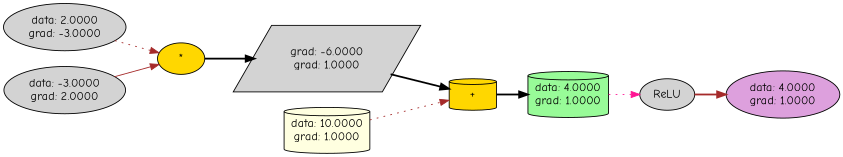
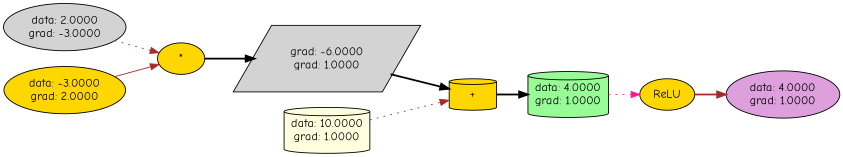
  strict digraph {
    fontname="Comic Neue"
    rankdir=LR
    node [fillcolor=lightgrey fontname="Comic Neue" shape=ellipse style=filled]
    edge [color=brown fontname="Comic Neue" style=bold]
    n1 [fillcolor=plum label="data: 4.0000\ngrad: 1.0000"]
-   n2 [label=ReLU]
+   n2 [fillcolor=gold label=ReLU]
    n3 [fillcolor=palegreen label="data: 4.0000\ngrad: 1.0000" shape=cylinder]
    n4 [label="grad: -6.0000\ngrad: 1.0000" shape=parallelogram]
    n5 [fillcolor=gold label="+" shape=cylinder]
    n6 [fillcolor=gold label="*"]
    n7 [label="data: 2.0000\ngrad: -3.0000"]
-   n8 [label="data: -3.0000\ngrad: 2.0000"]
+   n8 [fillcolor=gold label="data: -3.0000\ngrad: 2.0000"]
    n9 [fillcolor=lightyellow label="data: 10.0000\ngrad: 1.0000" shape=cylinder]
    n2 -> n1
    n3 -> n2 [color=deeppink style=dotted]
    n4 -> n5 [color=black]
    n5 -> n3 [color=black]
    n6 -> n4 [color=black]
    n7 -> n6 [style=dotted]
    n8 -> n6 [style=solid]
    n9 -> n5 [style=dotted]
  }
